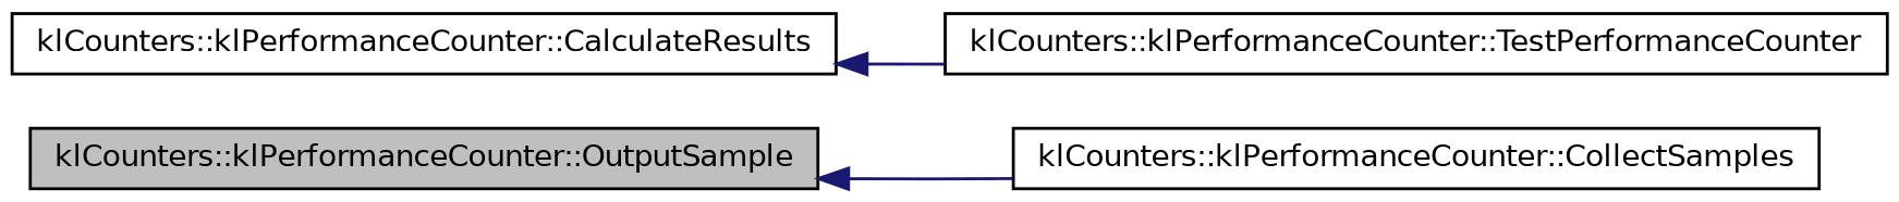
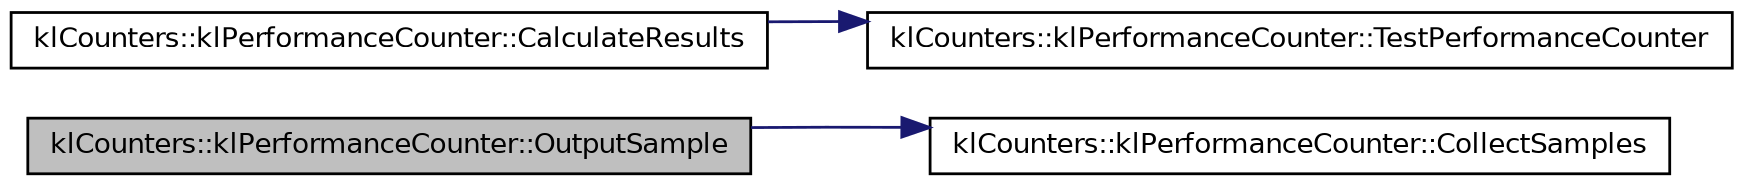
  digraph {
    rankdir=LR
    node [color=black fillcolor=white fontname=Helvetica fontsize=10 shape=record style=filled]
    edge [color=midnightblue dir=back fontname=Helvetica fontsize=10 labelfontname=Helvetica labelfontsize=10 style=solid]
    n1 [fillcolor=grey75 fontcolor=black height=0.2 label="klCounters::klPerformanceCounter::OutputSample" width=0.4]
    n2 [height=0.2 label="klCounters::klPerformanceCounter::CollectSamples" width=0.4]
    n3 [height=0.2 label="klCounters::klPerformanceCounter::CalculateResults" width=0.4]
    n4 [height=0.2 label="klCounters::klPerformanceCounter::TestPerformanceCounter" width=0.4]
-   n1 -> n2
-   n3 -> n4
+   n2 -> n1
+   n4 -> n3
  }
